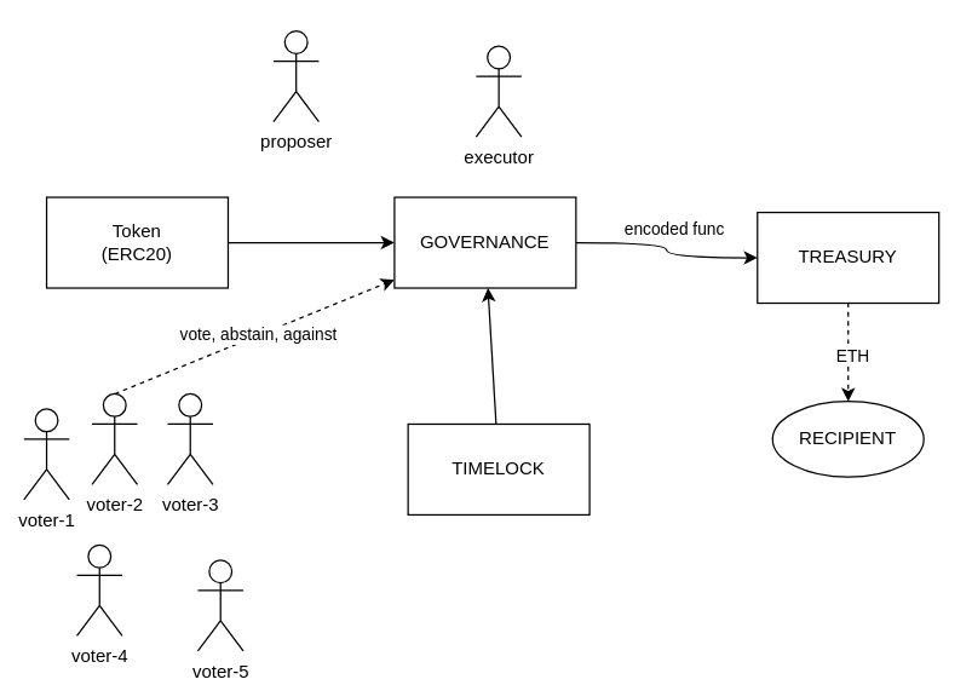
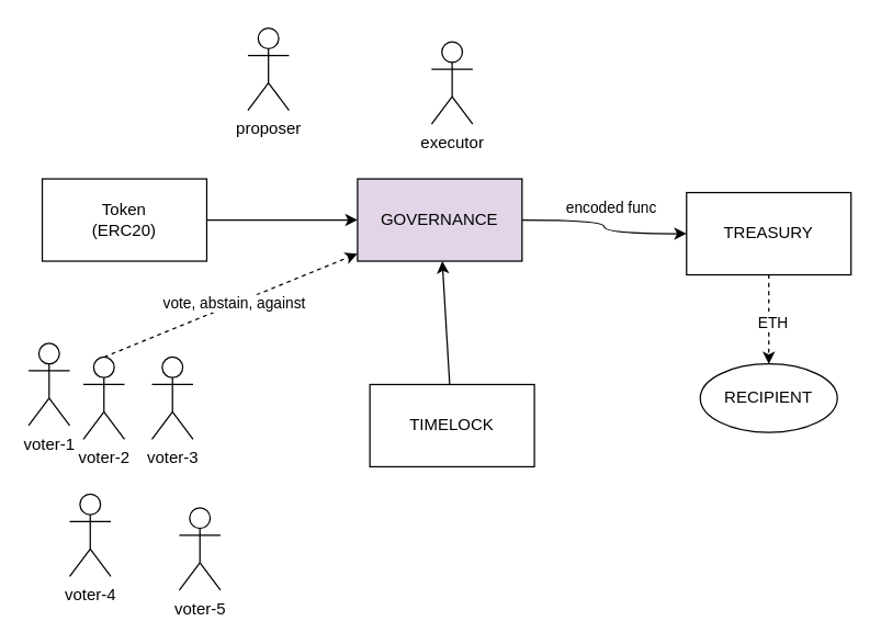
  <mxCell id="0" />
  <mxCell id="1" parent="0" />
  <mxCell id="2" style="edgeStyle=none;html=1;entryX=0;entryY=0.5;entryDx=0;entryDy=0;" parent="1" source="3" target="7" edge="1"><mxGeometry relative="1" as="geometry" /></mxCell>
  <mxCell id="3" value="Token&lt;br&gt;(ERC20)" style="rounded=0;whiteSpace=wrap;html=1;" parent="1" vertex="1"><mxGeometry x="30" y="130" width="120" height="60" as="geometry" /></mxCell>
  <mxCell id="4" style="edgeStyle=none;html=1;startArrow=classic;startFill=1;endArrow=none;endFill=0;" parent="1" source="7" target="8" edge="1"><mxGeometry relative="1" as="geometry" /></mxCell>
  <mxCell id="5" style="edgeStyle=orthogonalEdgeStyle;curved=1;html=1;entryX=0;entryY=0.5;entryDx=0;entryDy=0;" parent="1" source="7" target="16" edge="1"><mxGeometry relative="1" as="geometry" /></mxCell>
  <mxCell id="6" value="encoded func" style="edgeLabel;html=1;align=center;verticalAlign=middle;resizable=0;points=[];" parent="5" vertex="1" connectable="0"><mxGeometry x="-0.33" y="-2" relative="1" as="geometry"><mxPoint x="20" y="-12" as="offset" /></mxGeometry></mxCell>
- <mxCell id="7" value="GOVERNANCE" style="rounded=0;whiteSpace=wrap;html=1;" parent="1" vertex="1"><mxGeometry x="260" y="130" width="120" height="60" as="geometry" /></mxCell>
+ <mxCell id="7" value="GOVERNANCE" style="rounded=0;whiteSpace=wrap;html=1;fillColor=#e1d5e7;" parent="1" vertex="1"><mxGeometry x="260" y="130" width="120" height="60" as="geometry" /></mxCell>
  <mxCell id="8" value="TIMELOCK" style="rounded=0;whiteSpace=wrap;html=1;" parent="1" vertex="1"><mxGeometry x="269" y="280" width="120" height="60" as="geometry" /></mxCell>
- <mxCell id="9" value="voter-1" style="shape=umlActor;verticalLabelPosition=bottom;verticalAlign=top;html=1;outlineConnect=0;" parent="1" vertex="1"><mxGeometry x="15" y="270" width="30" height="60" as="geometry" /></mxCell>
+ <mxCell id="9" value="voter-1" style="shape=umlActor;verticalLabelPosition=bottom;verticalAlign=top;html=1;outlineConnect=0;" parent="1" vertex="1"><mxGeometry x="20" y="250" width="30" height="60" as="geometry" /></mxCell>
  <mxCell id="10" style="edgeStyle=none;html=1;exitX=0.5;exitY=0;exitDx=0;exitDy=0;exitPerimeter=0;dashed=1;" parent="1" source="12" target="7" edge="1"><mxGeometry relative="1" as="geometry" /></mxCell>
  <mxCell id="11" value="vote, abstain, against" style="edgeLabel;html=1;align=center;verticalAlign=middle;resizable=0;points=[];" parent="10" vertex="1" connectable="0"><mxGeometry x="0.033" y="1" relative="1" as="geometry"><mxPoint as="offset" /></mxGeometry></mxCell>
  <mxCell id="12" value="voter-2" style="shape=umlActor;verticalLabelPosition=bottom;verticalAlign=top;html=1;outlineConnect=0;" parent="1" vertex="1"><mxGeometry x="60" y="260" width="30" height="60" as="geometry" /></mxCell>
  <mxCell id="13" value="voter-3" style="shape=umlActor;verticalLabelPosition=bottom;verticalAlign=top;html=1;outlineConnect=0;" parent="1" vertex="1"><mxGeometry x="110" y="260" width="30" height="60" as="geometry" /></mxCell>
  <mxCell id="14" style="edgeStyle=orthogonalEdgeStyle;curved=1;html=1;entryX=0.5;entryY=0;entryDx=0;entryDy=0;dashed=1;" parent="1" source="16" target="17" edge="1"><mxGeometry relative="1" as="geometry" /></mxCell>
  <mxCell id="15" value="ETH" style="edgeLabel;html=1;align=center;verticalAlign=middle;resizable=0;points=[];" parent="14" vertex="1" connectable="0"><mxGeometry x="0.061" y="2" relative="1" as="geometry"><mxPoint as="offset" /></mxGeometry></mxCell>
  <mxCell id="16" value="TREASURY" style="rounded=0;whiteSpace=wrap;html=1;" parent="1" vertex="1"><mxGeometry x="500" y="140" width="120" height="60" as="geometry" /></mxCell>
  <mxCell id="17" value="RECIPIENT" style="ellipse;whiteSpace=wrap;html=1;" parent="1" vertex="1"><mxGeometry x="510" y="265" width="100" height="50" as="geometry" /></mxCell>
  <mxCell id="18" value="proposer" style="shape=umlActor;verticalLabelPosition=bottom;verticalAlign=top;html=1;outlineConnect=0;" vertex="1" parent="1"><mxGeometry x="180" y="20" width="30" height="60" as="geometry" /></mxCell>
  <mxCell id="19" value="executor" style="shape=umlActor;verticalLabelPosition=bottom;verticalAlign=top;html=1;outlineConnect=0;" vertex="1" parent="1"><mxGeometry x="314" y="30" width="30" height="60" as="geometry" /></mxCell>
  <mxCell id="20" value="voter-4" style="shape=umlActor;verticalLabelPosition=bottom;verticalAlign=top;html=1;outlineConnect=0;" vertex="1" parent="1"><mxGeometry x="50" y="360" width="30" height="60" as="geometry" /></mxCell>
  <mxCell id="21" value="voter-5" style="shape=umlActor;verticalLabelPosition=bottom;verticalAlign=top;html=1;outlineConnect=0;" vertex="1" parent="1"><mxGeometry x="130" y="370" width="30" height="60" as="geometry" /></mxCell>
